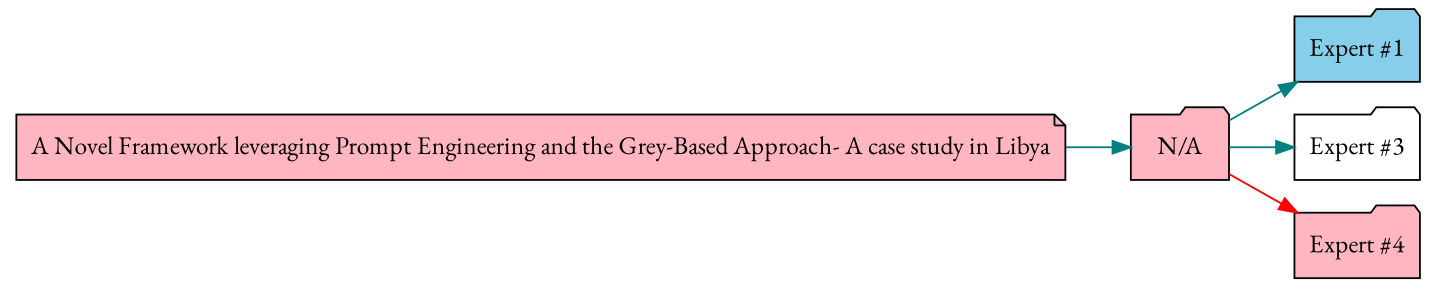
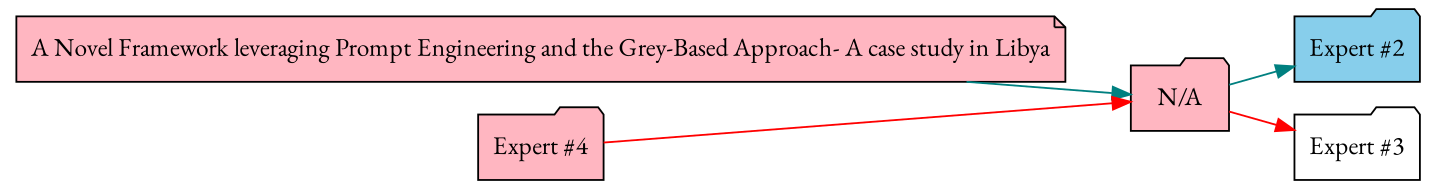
  digraph {
    fontname="EB Garamond"
    rankdir=LR
    node [fillcolor=lightpink fontname="EB Garamond" shape=folder style=filled]
    edge [color=teal fontname="EB Garamond"]
    "A Novel Framework leveraging Prompt Engineering and the Grey-Based Approach- A case study in Libya" [shape=note]
    "N/A"
-   "Expert #2" [fillcolor=skyblue label="Expert #1"]
+   "Expert #2" [fillcolor=skyblue]
    "Expert #3" [fillcolor=white]
    "Expert #4"
    "A Novel Framework leveraging Prompt Engineering and the Grey-Based Approach- A case study in Libya" -> "N/A"
    "N/A" -> "Expert #2"
-   "N/A" -> "Expert #3"
-   "N/A" -> "Expert #4" [color=red]
+   "N/A" -> "Expert #3" [color=red]
+   "Expert #4" -> "N/A" [color=red]
  }
